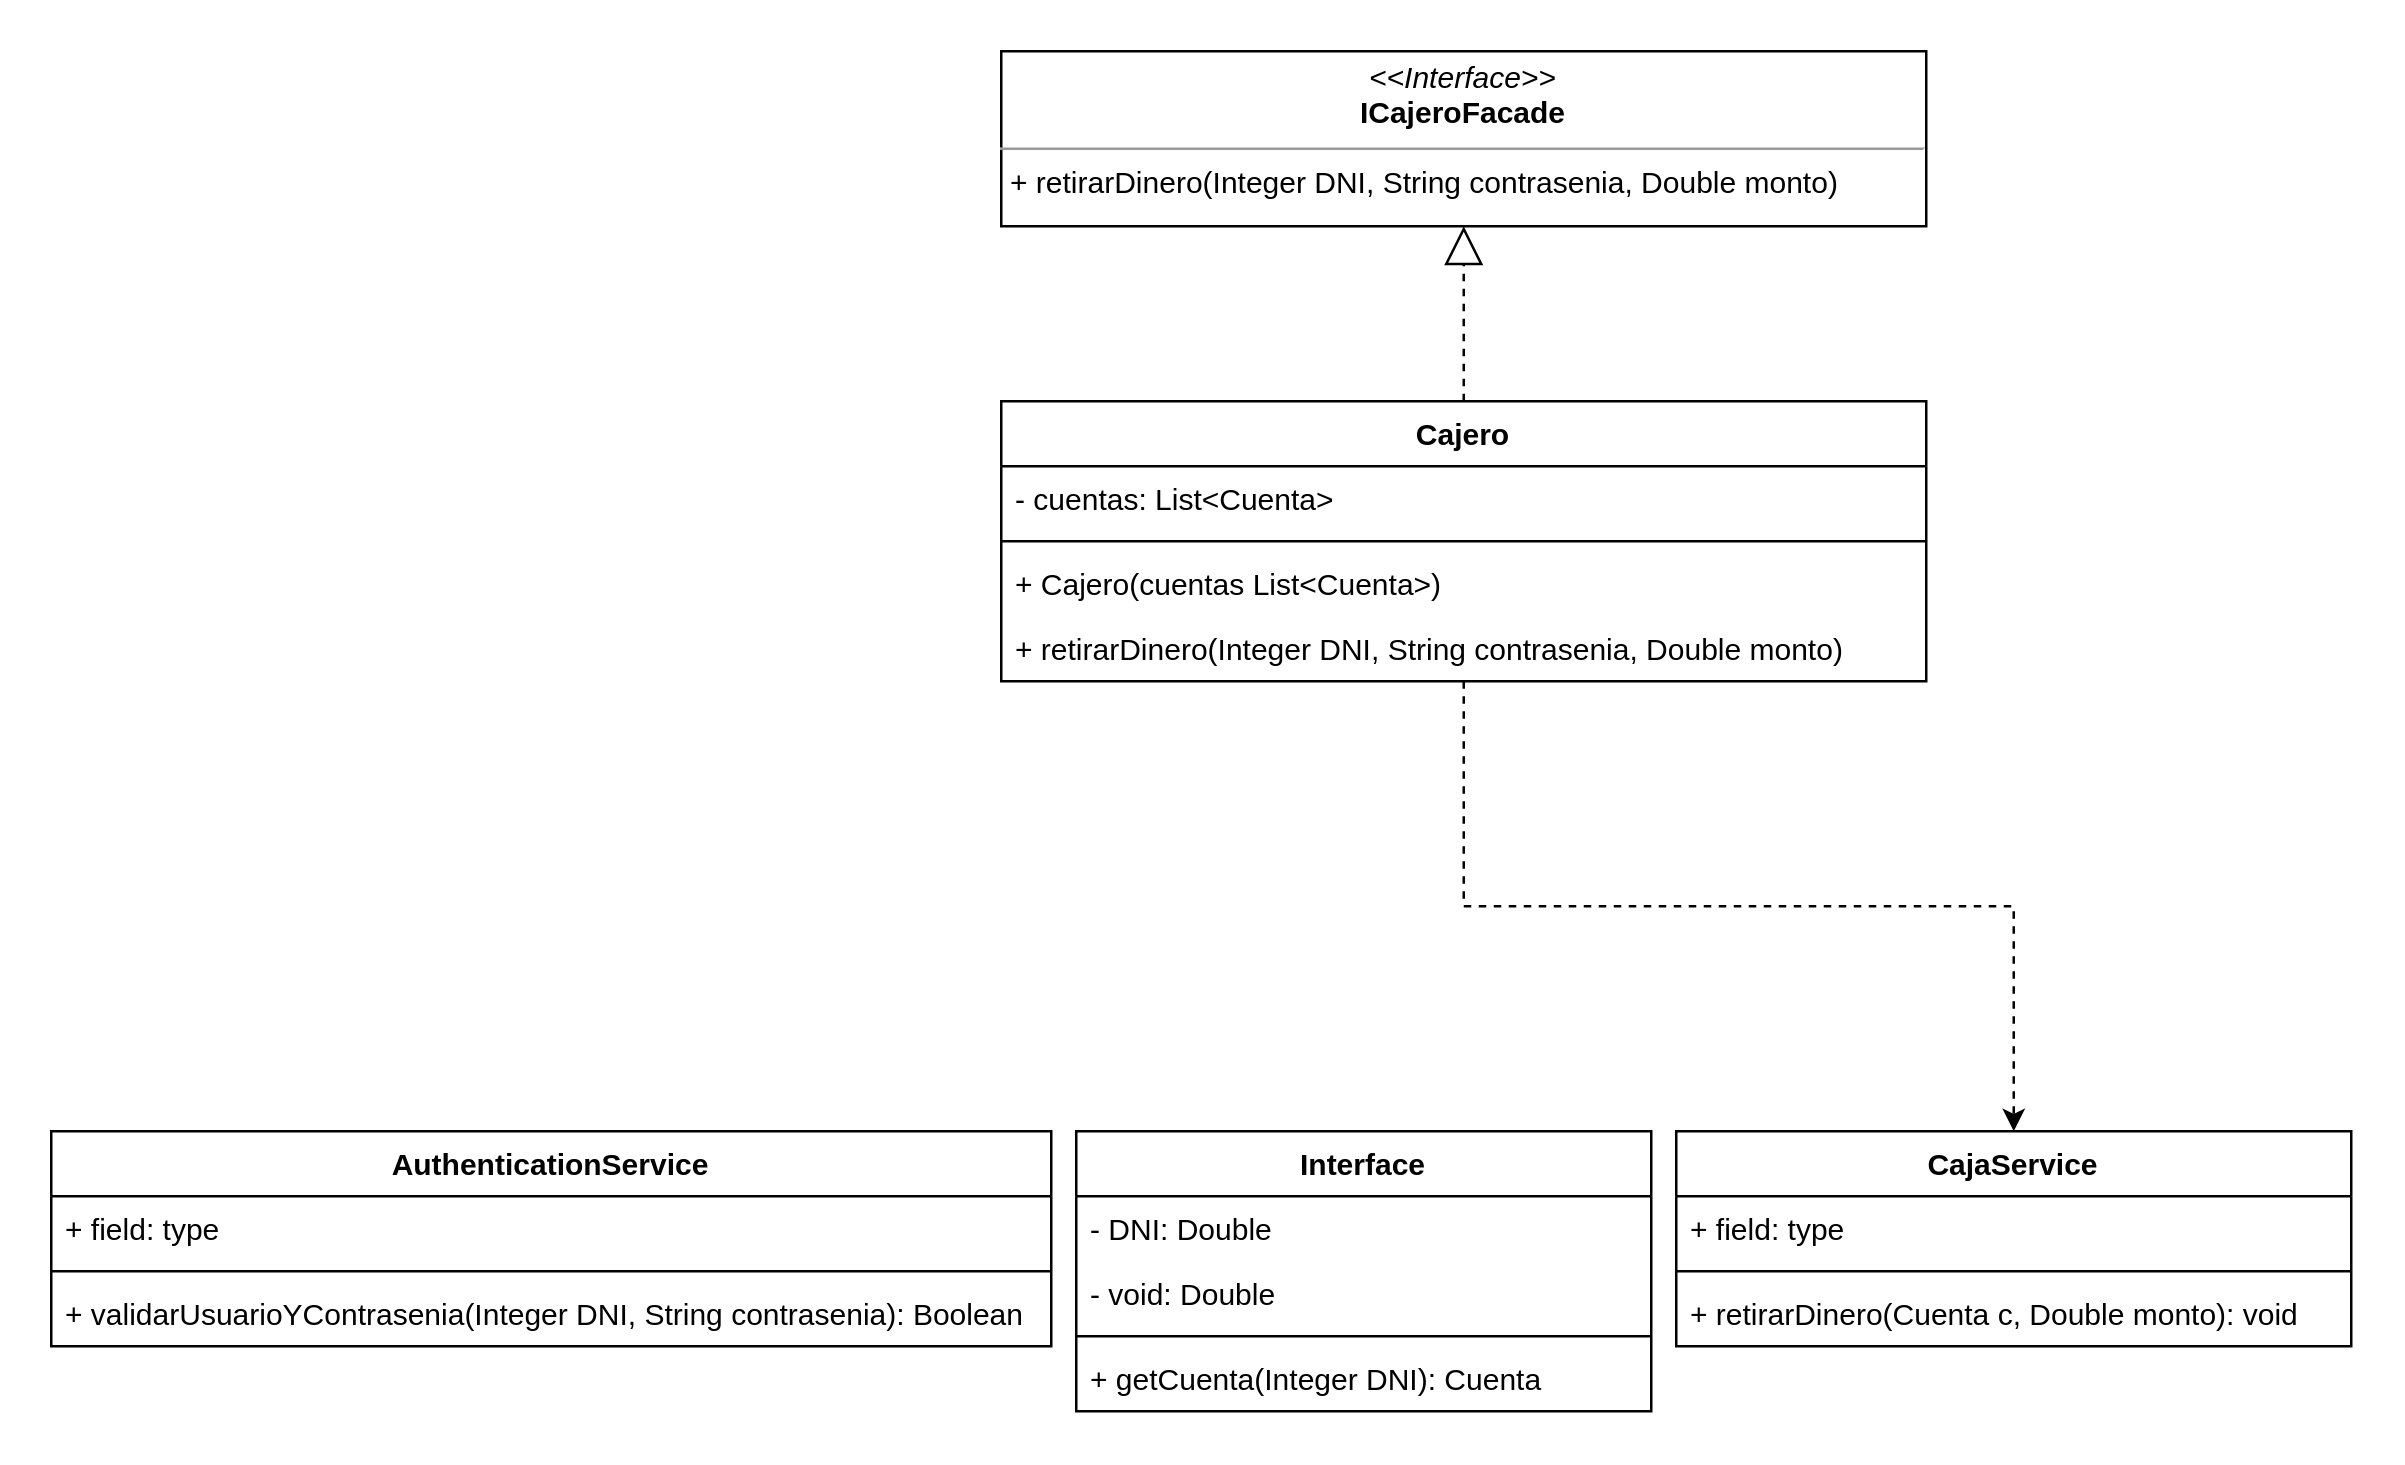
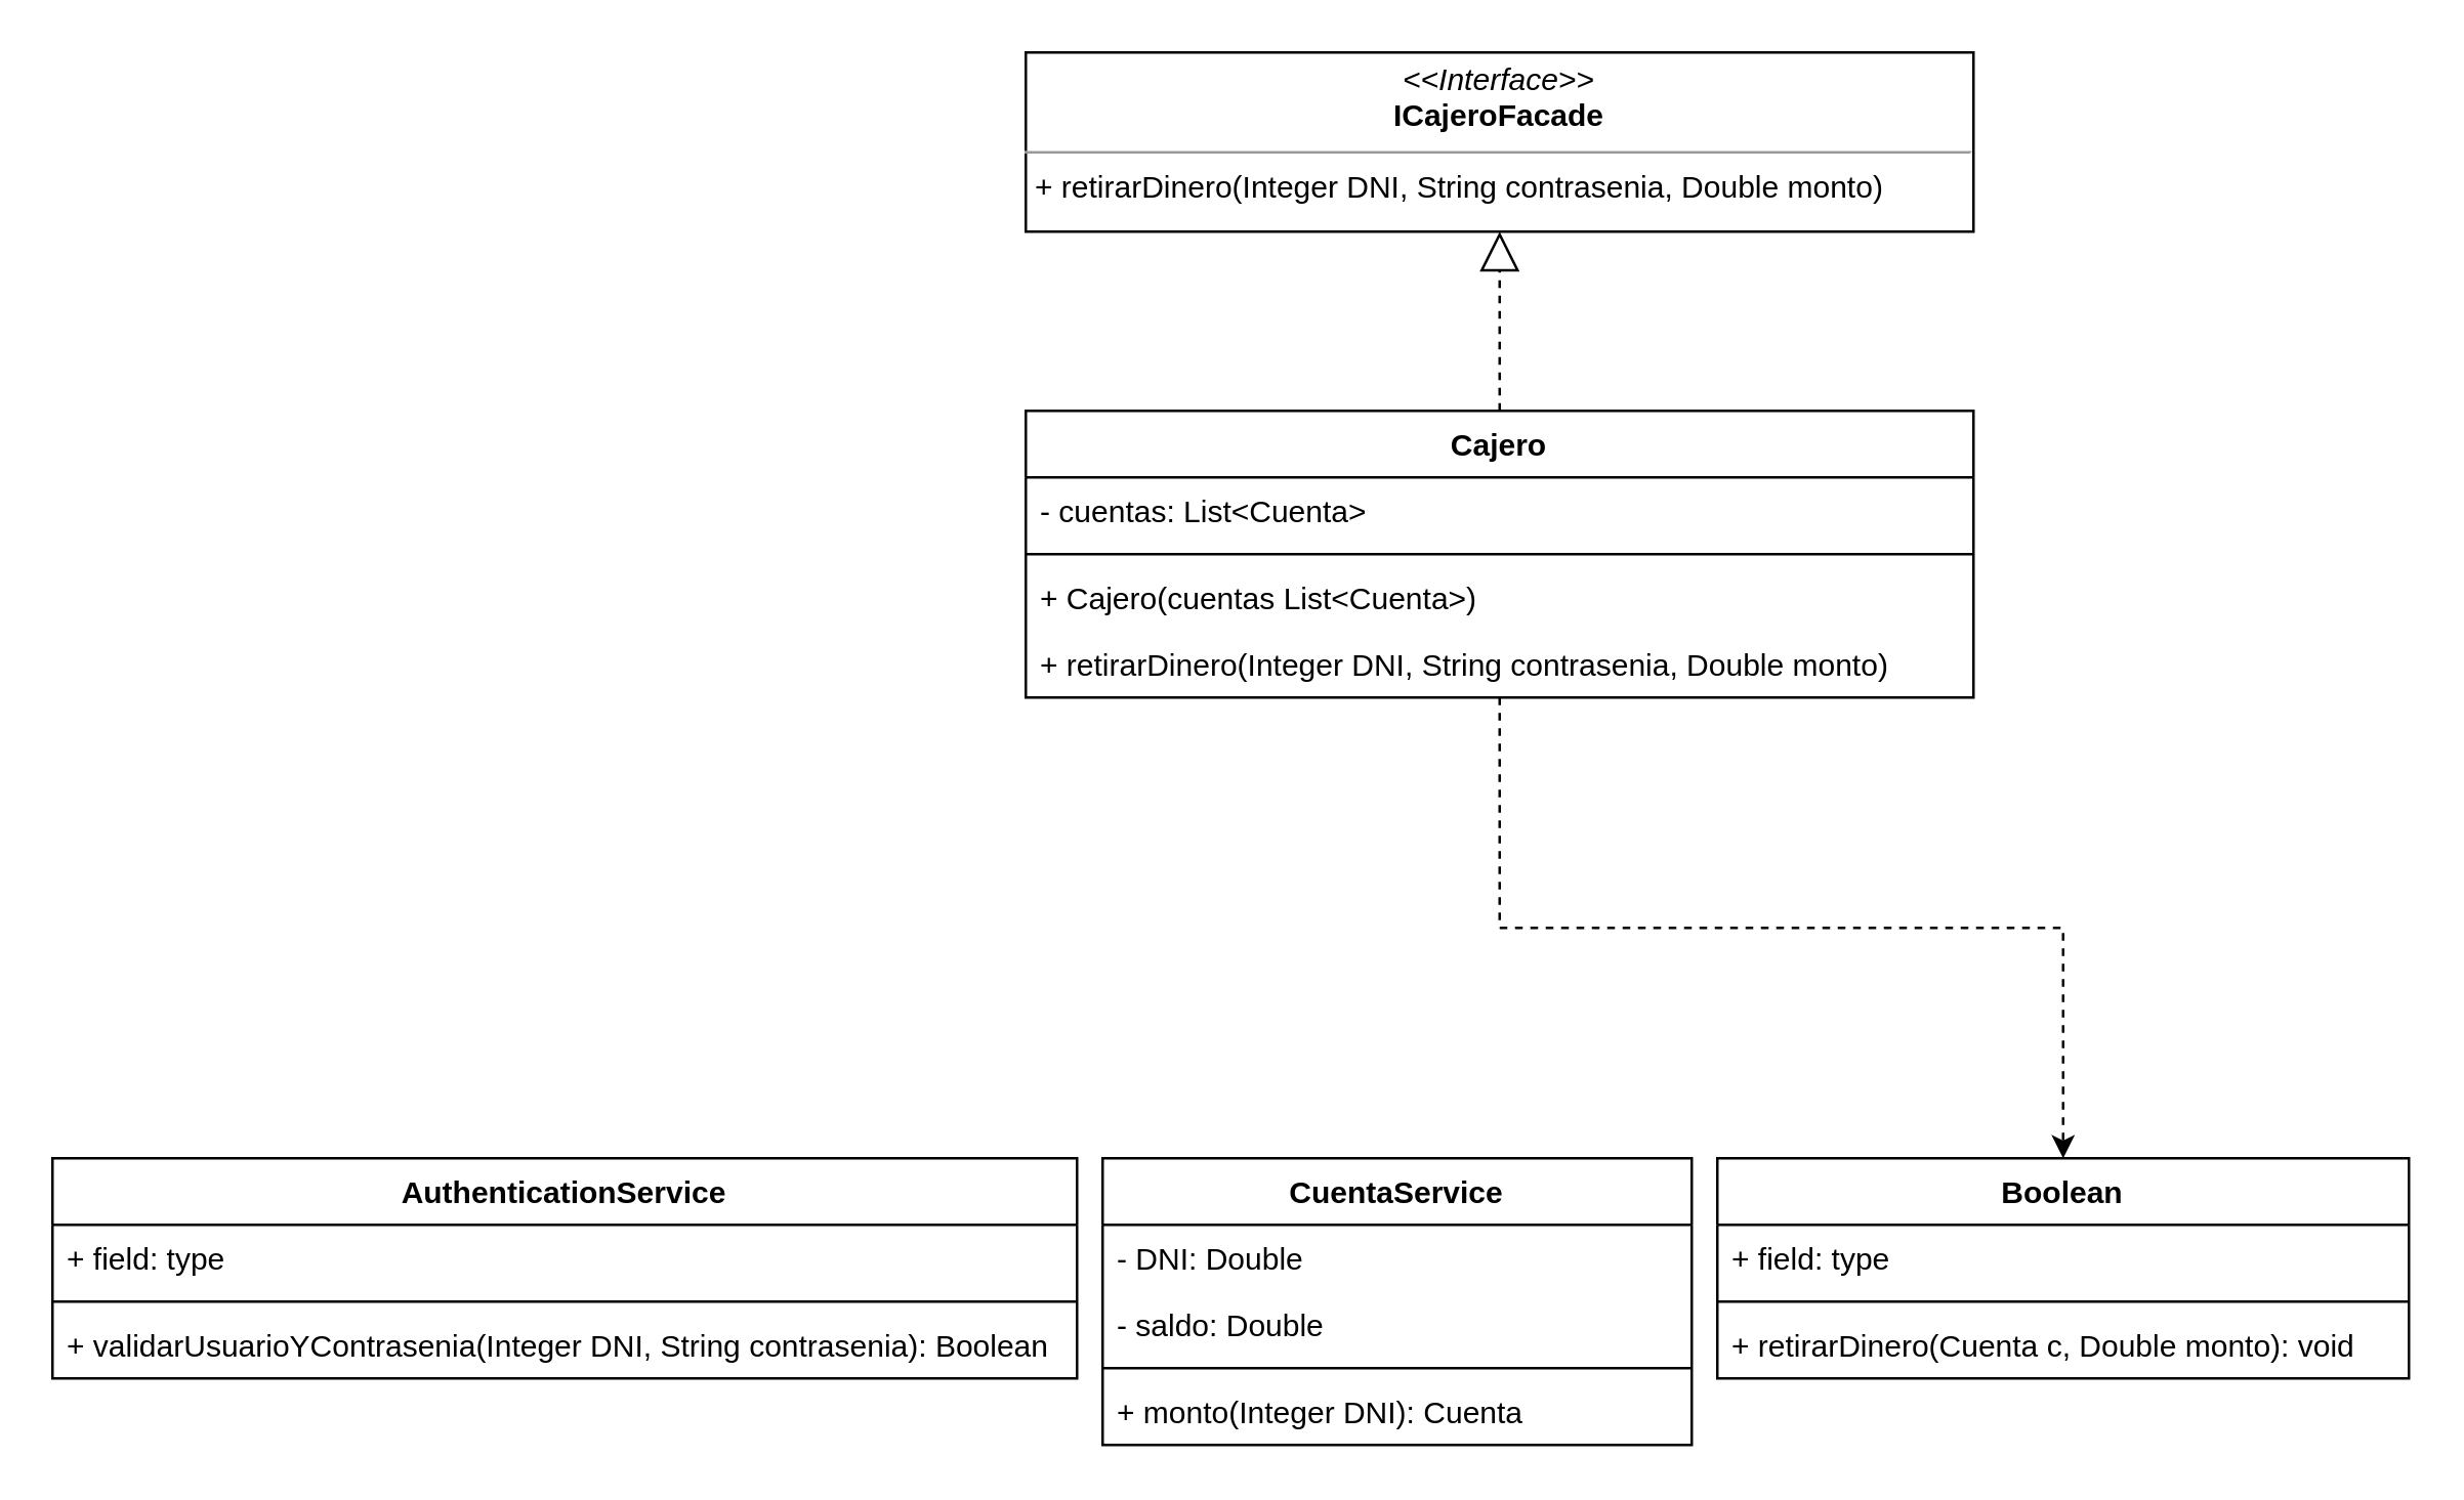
  <mxCell id="0" />
  <mxCell id="1" parent="0" />
  <mxCell id="2" value="AuthenticationService" style="swimlane;fontStyle=1;align=center;verticalAlign=top;childLayout=stackLayout;horizontal=1;startSize=26;horizontalStack=0;resizeParent=1;resizeParentMax=0;resizeLast=0;collapsible=1;marginBottom=0;" parent="1" vertex="1"><mxGeometry x="20" y="452" width="400" height="86" as="geometry" /></mxCell>
  <mxCell id="3" value="+ field: type" style="text;strokeColor=none;fillColor=none;align=left;verticalAlign=top;spacingLeft=4;spacingRight=4;overflow=hidden;rotatable=0;points=[[0,0.5],[1,0.5]];portConstraint=eastwest;" parent="2" vertex="1"><mxGeometry y="26" width="400" height="26" as="geometry" /></mxCell>
  <mxCell id="4" value="" style="line;strokeWidth=1;fillColor=none;align=left;verticalAlign=middle;spacingTop=-1;spacingLeft=3;spacingRight=3;rotatable=0;labelPosition=right;points=[];portConstraint=eastwest;" parent="2" vertex="1"><mxGeometry y="52" width="400" height="8" as="geometry" /></mxCell>
  <mxCell id="5" value="+ validarUsuarioYContrasenia(Integer DNI, String contrasenia): Boolean" style="text;strokeColor=none;fillColor=none;align=left;verticalAlign=top;spacingLeft=4;spacingRight=4;overflow=hidden;rotatable=0;points=[[0,0.5],[1,0.5]];portConstraint=eastwest;" parent="2" vertex="1"><mxGeometry y="60" width="400" height="26" as="geometry" /></mxCell>
  <mxCell id="6" value="&lt;p style=&quot;margin: 0px ; margin-top: 4px ; text-align: center&quot;&gt;&lt;i&gt;&amp;lt;&amp;lt;Interface&amp;gt;&amp;gt;&lt;/i&gt;&lt;br&gt;&lt;b&gt;ICajeroFacade&lt;/b&gt;&lt;/p&gt;&lt;hr size=&quot;1&quot;&gt;&lt;p style=&quot;margin: 0px ; margin-left: 4px&quot;&gt;+ retirarDinero(Integer DNI, String contrasenia, Double monto)&lt;br&gt;&lt;br&gt;&lt;/p&gt;" style="verticalAlign=top;align=left;overflow=fill;fontSize=12;fontFamily=Helvetica;html=1;" parent="1" vertex="1"><mxGeometry x="400" y="20" width="370" height="70" as="geometry" /></mxCell>
- <mxCell id="7" value="Interface" style="swimlane;fontStyle=1;align=center;verticalAlign=top;childLayout=stackLayout;horizontal=1;startSize=26;horizontalStack=0;resizeParent=1;resizeParentMax=0;resizeLast=0;collapsible=1;marginBottom=0;" parent="1" vertex="1"><mxGeometry x="430" y="452" width="230" height="112" as="geometry" /></mxCell>
+ <mxCell id="7" value="CuentaService" style="swimlane;fontStyle=1;align=center;verticalAlign=top;childLayout=stackLayout;horizontal=1;startSize=26;horizontalStack=0;resizeParent=1;resizeParentMax=0;resizeLast=0;collapsible=1;marginBottom=0;" parent="1" vertex="1"><mxGeometry x="430" y="452" width="230" height="112" as="geometry" /></mxCell>
  <mxCell id="8" value="- DNI: Double" style="text;strokeColor=none;fillColor=none;align=left;verticalAlign=top;spacingLeft=4;spacingRight=4;overflow=hidden;rotatable=0;points=[[0,0.5],[1,0.5]];portConstraint=eastwest;" parent="7" vertex="1"><mxGeometry y="26" width="230" height="26" as="geometry" /></mxCell>
- <mxCell id="9" value="- void: Double" style="text;strokeColor=none;fillColor=none;align=left;verticalAlign=top;spacingLeft=4;spacingRight=4;overflow=hidden;rotatable=0;points=[[0,0.5],[1,0.5]];portConstraint=eastwest;" parent="7" vertex="1"><mxGeometry y="52" width="230" height="26" as="geometry" /></mxCell>
+ <mxCell id="9" value="- saldo: Double" style="text;strokeColor=none;fillColor=none;align=left;verticalAlign=top;spacingLeft=4;spacingRight=4;overflow=hidden;rotatable=0;points=[[0,0.5],[1,0.5]];portConstraint=eastwest;" parent="7" vertex="1"><mxGeometry y="52" width="230" height="26" as="geometry" /></mxCell>
  <mxCell id="10" value="" style="line;strokeWidth=1;fillColor=none;align=left;verticalAlign=middle;spacingTop=-1;spacingLeft=3;spacingRight=3;rotatable=0;labelPosition=right;points=[];portConstraint=eastwest;" parent="7" vertex="1"><mxGeometry y="78" width="230" height="8" as="geometry" /></mxCell>
- <mxCell id="11" value="+ getCuenta(Integer DNI): Cuenta" style="text;strokeColor=none;fillColor=none;align=left;verticalAlign=top;spacingLeft=4;spacingRight=4;overflow=hidden;rotatable=0;points=[[0,0.5],[1,0.5]];portConstraint=eastwest;" parent="7" vertex="1"><mxGeometry y="86" width="230" height="26" as="geometry" /></mxCell>
- <mxCell id="12" value="CajaService" style="swimlane;fontStyle=1;align=center;verticalAlign=top;childLayout=stackLayout;horizontal=1;startSize=26;horizontalStack=0;resizeParent=1;resizeParentMax=0;resizeLast=0;collapsible=1;marginBottom=0;" parent="1" vertex="1"><mxGeometry x="670" y="452" width="270" height="86" as="geometry" /></mxCell>
+ <mxCell id="11" value="+ monto(Integer DNI): Cuenta" style="text;strokeColor=none;fillColor=none;align=left;verticalAlign=top;spacingLeft=4;spacingRight=4;overflow=hidden;rotatable=0;points=[[0,0.5],[1,0.5]];portConstraint=eastwest;" parent="7" vertex="1"><mxGeometry y="86" width="230" height="26" as="geometry" /></mxCell>
+ <mxCell id="12" value="Boolean" style="swimlane;fontStyle=1;align=center;verticalAlign=top;childLayout=stackLayout;horizontal=1;startSize=26;horizontalStack=0;resizeParent=1;resizeParentMax=0;resizeLast=0;collapsible=1;marginBottom=0;" parent="1" vertex="1"><mxGeometry x="670" y="452" width="270" height="86" as="geometry" /></mxCell>
  <mxCell id="13" value="+ field: type" style="text;strokeColor=none;fillColor=none;align=left;verticalAlign=top;spacingLeft=4;spacingRight=4;overflow=hidden;rotatable=0;points=[[0,0.5],[1,0.5]];portConstraint=eastwest;" parent="12" vertex="1"><mxGeometry y="26" width="270" height="26" as="geometry" /></mxCell>
  <mxCell id="14" value="" style="line;strokeWidth=1;fillColor=none;align=left;verticalAlign=middle;spacingTop=-1;spacingLeft=3;spacingRight=3;rotatable=0;labelPosition=right;points=[];portConstraint=eastwest;" parent="12" vertex="1"><mxGeometry y="52" width="270" height="8" as="geometry" /></mxCell>
  <mxCell id="15" value="+ retirarDinero(Cuenta c, Double monto): void" style="text;strokeColor=none;fillColor=none;align=left;verticalAlign=top;spacingLeft=4;spacingRight=4;overflow=hidden;rotatable=0;points=[[0,0.5],[1,0.5]];portConstraint=eastwest;" parent="12" vertex="1"><mxGeometry y="60" width="270" height="26" as="geometry" /></mxCell>
  <mxCell id="16" style="edgeStyle=orthogonalEdgeStyle;rounded=0;orthogonalLoop=1;jettySize=auto;html=1;entryX=0.5;entryY=1;entryDx=0;entryDy=0;dashed=1;endArrow=block;endFill=0;startSize=9;endSize=13;" parent="1" source="18" target="6" edge="1"><mxGeometry relative="1" as="geometry" /></mxCell>
  <mxCell id="17" style="edgeStyle=orthogonalEdgeStyle;rounded=0;orthogonalLoop=1;jettySize=auto;html=1;dashed=1;" edge="1" parent="1" source="18" target="12"><mxGeometry relative="1" as="geometry" /></mxCell>
  <mxCell id="18" value="Cajero" style="swimlane;fontStyle=1;align=center;verticalAlign=top;childLayout=stackLayout;horizontal=1;startSize=26;horizontalStack=0;resizeParent=1;resizeParentMax=0;resizeLast=0;collapsible=1;marginBottom=0;" parent="1" vertex="1"><mxGeometry x="400" y="160" width="370" height="112" as="geometry" /></mxCell>
  <mxCell id="19" value="- cuentas: List&lt;Cuenta&gt;" style="text;strokeColor=none;fillColor=none;align=left;verticalAlign=top;spacingLeft=4;spacingRight=4;overflow=hidden;rotatable=0;points=[[0,0.5],[1,0.5]];portConstraint=eastwest;" parent="18" vertex="1"><mxGeometry y="26" width="370" height="26" as="geometry" /></mxCell>
  <mxCell id="20" value="" style="line;strokeWidth=1;fillColor=none;align=left;verticalAlign=middle;spacingTop=-1;spacingLeft=3;spacingRight=3;rotatable=0;labelPosition=right;points=[];portConstraint=eastwest;" parent="18" vertex="1"><mxGeometry y="52" width="370" height="8" as="geometry" /></mxCell>
  <mxCell id="21" value="+ Cajero(cuentas List&lt;Cuenta&gt;)" style="text;strokeColor=none;fillColor=none;align=left;verticalAlign=top;spacingLeft=4;spacingRight=4;overflow=hidden;rotatable=0;points=[[0,0.5],[1,0.5]];portConstraint=eastwest;" parent="18" vertex="1"><mxGeometry y="60" width="370" height="26" as="geometry" /></mxCell>
  <mxCell id="22" value="+ retirarDinero(Integer DNI, String contrasenia, Double monto)" style="text;strokeColor=none;fillColor=none;align=left;verticalAlign=top;spacingLeft=4;spacingRight=4;overflow=hidden;rotatable=0;points=[[0,0.5],[1,0.5]];portConstraint=eastwest;" parent="18" vertex="1"><mxGeometry y="86" width="370" height="26" as="geometry" /></mxCell>
